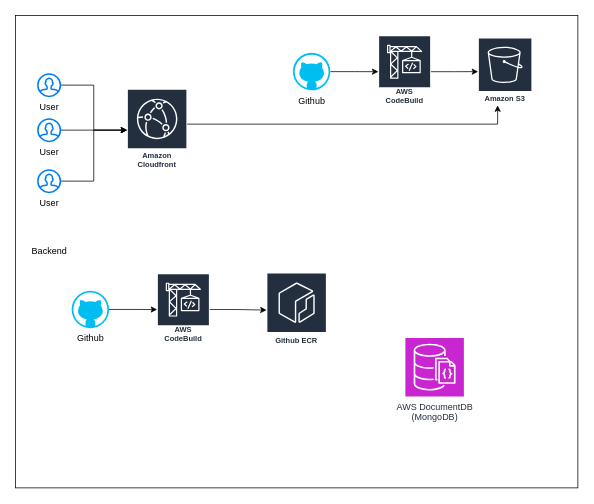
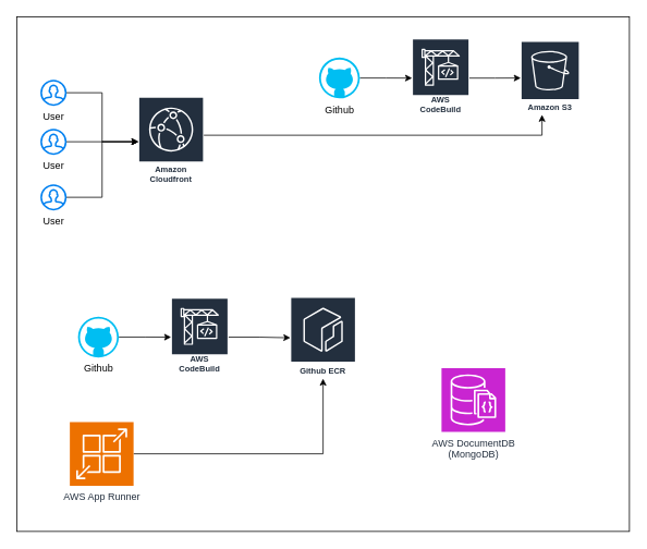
  <mxCell id="0" />
  <mxCell id="1" parent="0" />
  <mxCell id="2" value="" style="whiteSpace=wrap;html=1;movable=1;resizable=1;rotatable=1;deletable=1;editable=1;locked=0;connectable=1;" vertex="1" parent="1"><mxGeometry x="20" y="20" width="750" height="630" as="geometry" /></mxCell>
  <mxCell id="3" style="edgeStyle=orthogonalEdgeStyle;rounded=0;orthogonalLoop=1;jettySize=auto;html=1;" edge="1" parent="1" source="4" target="6"><mxGeometry relative="1" as="geometry" /></mxCell>
  <mxCell id="4" value="Github&lt;div&gt;&lt;br&gt;&lt;/div&gt;" style="verticalLabelPosition=bottom;html=1;verticalAlign=top;align=center;strokeColor=none;fillColor=#00BEF2;shape=mxgraph.azure.github_code;pointerEvents=1;" vertex="1" parent="1"><mxGeometry x="95" y="387.12" width="50" height="50" as="geometry" /></mxCell>
  <mxCell id="5" style="edgeStyle=orthogonalEdgeStyle;rounded=0;orthogonalLoop=1;jettySize=auto;html=1;" edge="1" parent="1" source="6" target="7"><mxGeometry relative="1" as="geometry"><mxPoint x="342" y="412.1" as="targetPoint" /></mxGeometry></mxCell>
  <mxCell id="6" value="AWS CodeBuild" style="sketch=0;outlineConnect=0;fontColor=#232F3E;gradientColor=none;strokeColor=#ffffff;fillColor=#232F3E;dashed=0;verticalLabelPosition=middle;verticalAlign=bottom;align=center;html=1;whiteSpace=wrap;fontSize=10;fontStyle=1;spacing=3;shape=mxgraph.aws4.productIcon;prIcon=mxgraph.aws4.codebuild;" vertex="1" parent="1"><mxGeometry x="209" y="364" width="70" height="96.25" as="geometry" /></mxCell>
  <mxCell id="7" value="Github ECR" style="sketch=0;outlineConnect=0;fontColor=#232F3E;gradientColor=none;strokeColor=#ffffff;fillColor=#232F3E;dashed=0;verticalLabelPosition=middle;verticalAlign=bottom;align=center;html=1;whiteSpace=wrap;fontSize=10;fontStyle=1;spacing=3;shape=mxgraph.aws4.productIcon;prIcon=mxgraph.aws4.ecr;" vertex="1" parent="1"><mxGeometry x="355" y="363" width="80" height="100" as="geometry" /></mxCell>
+ <mxCell id="8" style="edgeStyle=orthogonalEdgeStyle;rounded=0;orthogonalLoop=1;jettySize=auto;html=1;" edge="1" parent="1" source="9" target="7"><mxGeometry relative="1" as="geometry" /></mxCell>
+ <mxCell id="9" value="AWS App Runner" style="sketch=0;points=[[0,0,0],[0.25,0,0],[0.5,0,0],[0.75,0,0],[1,0,0],[0,1,0],[0.25,1,0],[0.5,1,0],[0.75,1,0],[1,1,0],[0,0.25,0],[0,0.5,0],[0,0.75,0],[1,0.25,0],[1,0.5,0],[1,0.75,0]];outlineConnect=0;fontColor=#232F3E;fillColor=#ED7100;strokeColor=#ffffff;dashed=0;verticalLabelPosition=bottom;verticalAlign=top;align=center;html=1;fontSize=12;fontStyle=0;aspect=fixed;shape=mxgraph.aws4.resourceIcon;resIcon=mxgraph.aws4.app_runner;" vertex="1" parent="1"><mxGeometry x="85" y="516" width="78" height="78" as="geometry" /></mxCell>
  <mxCell id="10" value="Amazon Cloudfront" style="sketch=0;outlineConnect=0;fontColor=#232F3E;gradientColor=none;strokeColor=#ffffff;fillColor=#232F3E;dashed=0;verticalLabelPosition=middle;verticalAlign=bottom;align=center;html=1;whiteSpace=wrap;fontSize=10;fontStyle=1;spacing=3;shape=mxgraph.aws4.productIcon;prIcon=mxgraph.aws4.cloudfront;" vertex="1" parent="1"><mxGeometry x="169" y="118" width="80" height="110" as="geometry" /></mxCell>
  <mxCell id="11" style="edgeStyle=orthogonalEdgeStyle;rounded=0;orthogonalLoop=1;jettySize=auto;html=1;" edge="1" parent="1" source="12" target="10"><mxGeometry relative="1" as="geometry" /></mxCell>
  <mxCell id="12" value="User" style="html=1;verticalLabelPosition=bottom;align=center;labelBackgroundColor=#ffffff;verticalAlign=top;strokeWidth=2;strokeColor=#0080F0;shadow=0;dashed=0;shape=mxgraph.ios7.icons.user;" vertex="1" parent="1"><mxGeometry x="50" y="98" width="30" height="30" as="geometry" /></mxCell>
  <mxCell id="13" style="edgeStyle=orthogonalEdgeStyle;rounded=0;orthogonalLoop=1;jettySize=auto;html=1;" edge="1" parent="1" source="14" target="10"><mxGeometry relative="1" as="geometry" /></mxCell>
  <mxCell id="14" value="User" style="html=1;verticalLabelPosition=bottom;align=center;labelBackgroundColor=#ffffff;verticalAlign=top;strokeWidth=2;strokeColor=#0080F0;shadow=0;dashed=0;shape=mxgraph.ios7.icons.user;" vertex="1" parent="1"><mxGeometry x="50" y="158" width="30" height="30" as="geometry" /></mxCell>
  <mxCell id="15" style="edgeStyle=orthogonalEdgeStyle;rounded=0;orthogonalLoop=1;jettySize=auto;html=1;" edge="1" parent="1" source="16" target="10"><mxGeometry relative="1" as="geometry" /></mxCell>
  <mxCell id="16" value="User" style="html=1;verticalLabelPosition=bottom;align=center;labelBackgroundColor=#ffffff;verticalAlign=top;strokeWidth=2;strokeColor=#0080F0;shadow=0;dashed=0;shape=mxgraph.ios7.icons.user;" vertex="1" parent="1"><mxGeometry x="50" y="226" width="30" height="30" as="geometry" /></mxCell>
  <mxCell id="17" value="" style="group" vertex="1" connectable="0" parent="1"><mxGeometry x="390" y="46.87" width="319" height="96.25" as="geometry" /></mxCell>
  <mxCell id="18" style="edgeStyle=orthogonalEdgeStyle;rounded=0;orthogonalLoop=1;jettySize=auto;html=1;" edge="1" parent="17" source="19" target="21"><mxGeometry relative="1" as="geometry" /></mxCell>
  <mxCell id="19" value="Github&lt;div&gt;&lt;br&gt;&lt;/div&gt;" style="verticalLabelPosition=bottom;html=1;verticalAlign=top;align=center;strokeColor=none;fillColor=#00BEF2;shape=mxgraph.azure.github_code;pointerEvents=1;" vertex="1" parent="17"><mxGeometry y="23.12" width="50" height="50" as="geometry" /></mxCell>
  <mxCell id="20" style="edgeStyle=orthogonalEdgeStyle;rounded=0;orthogonalLoop=1;jettySize=auto;html=1;" edge="1" parent="17" source="21" target="22"><mxGeometry relative="1" as="geometry" /></mxCell>
  <mxCell id="21" value="AWS CodeBuild" style="sketch=0;outlineConnect=0;fontColor=#232F3E;gradientColor=none;strokeColor=#ffffff;fillColor=#232F3E;dashed=0;verticalLabelPosition=middle;verticalAlign=bottom;align=center;html=1;whiteSpace=wrap;fontSize=10;fontStyle=1;spacing=3;shape=mxgraph.aws4.productIcon;prIcon=mxgraph.aws4.codebuild;" vertex="1" parent="17"><mxGeometry x="114" width="70" height="96.25" as="geometry" /></mxCell>
  <mxCell id="22" value="Amazon S3" style="sketch=0;outlineConnect=0;fontColor=#232F3E;gradientColor=none;strokeColor=#ffffff;fillColor=#232F3E;dashed=0;verticalLabelPosition=middle;verticalAlign=bottom;align=center;html=1;whiteSpace=wrap;fontSize=10;fontStyle=1;spacing=3;shape=mxgraph.aws4.productIcon;prIcon=mxgraph.aws4.s3;" vertex="1" parent="17"><mxGeometry x="247" y="3.12" width="72" height="90" as="geometry" /></mxCell>
  <mxCell id="23" style="edgeStyle=orthogonalEdgeStyle;rounded=0;orthogonalLoop=1;jettySize=auto;html=1;" edge="1" parent="1" source="10" target="22"><mxGeometry relative="1" as="geometry"><Array as="points"><mxPoint x="663" y="165" /></Array></mxGeometry></mxCell>
- <mxCell id="24" value="Backend" style="text;html=1;align=center;verticalAlign=middle;resizable=0;points=[];autosize=1;strokeColor=none;fillColor=none;" vertex="1" parent="1"><mxGeometry x="30" y="320" width="70" height="30" as="geometry" /></mxCell>
  <mxCell id="25" value="AWS DocumentDB&lt;div&gt;(MongoDB)&lt;/div&gt;" style="sketch=0;points=[[0,0,0],[0.25,0,0],[0.5,0,0],[0.75,0,0],[1,0,0],[0,1,0],[0.25,1,0],[0.5,1,0],[0.75,1,0],[1,1,0],[0,0.25,0],[0,0.5,0],[0,0.75,0],[1,0.25,0],[1,0.5,0],[1,0.75,0]];outlineConnect=0;fontColor=#232F3E;fillColor=#C925D1;strokeColor=#ffffff;dashed=0;verticalLabelPosition=bottom;verticalAlign=top;align=center;html=1;fontSize=12;fontStyle=0;aspect=fixed;shape=mxgraph.aws4.resourceIcon;resIcon=mxgraph.aws4.documentdb_with_mongodb_compatibility;" vertex="1" parent="1"><mxGeometry x="540" y="450" width="78" height="78" as="geometry" /></mxCell>
